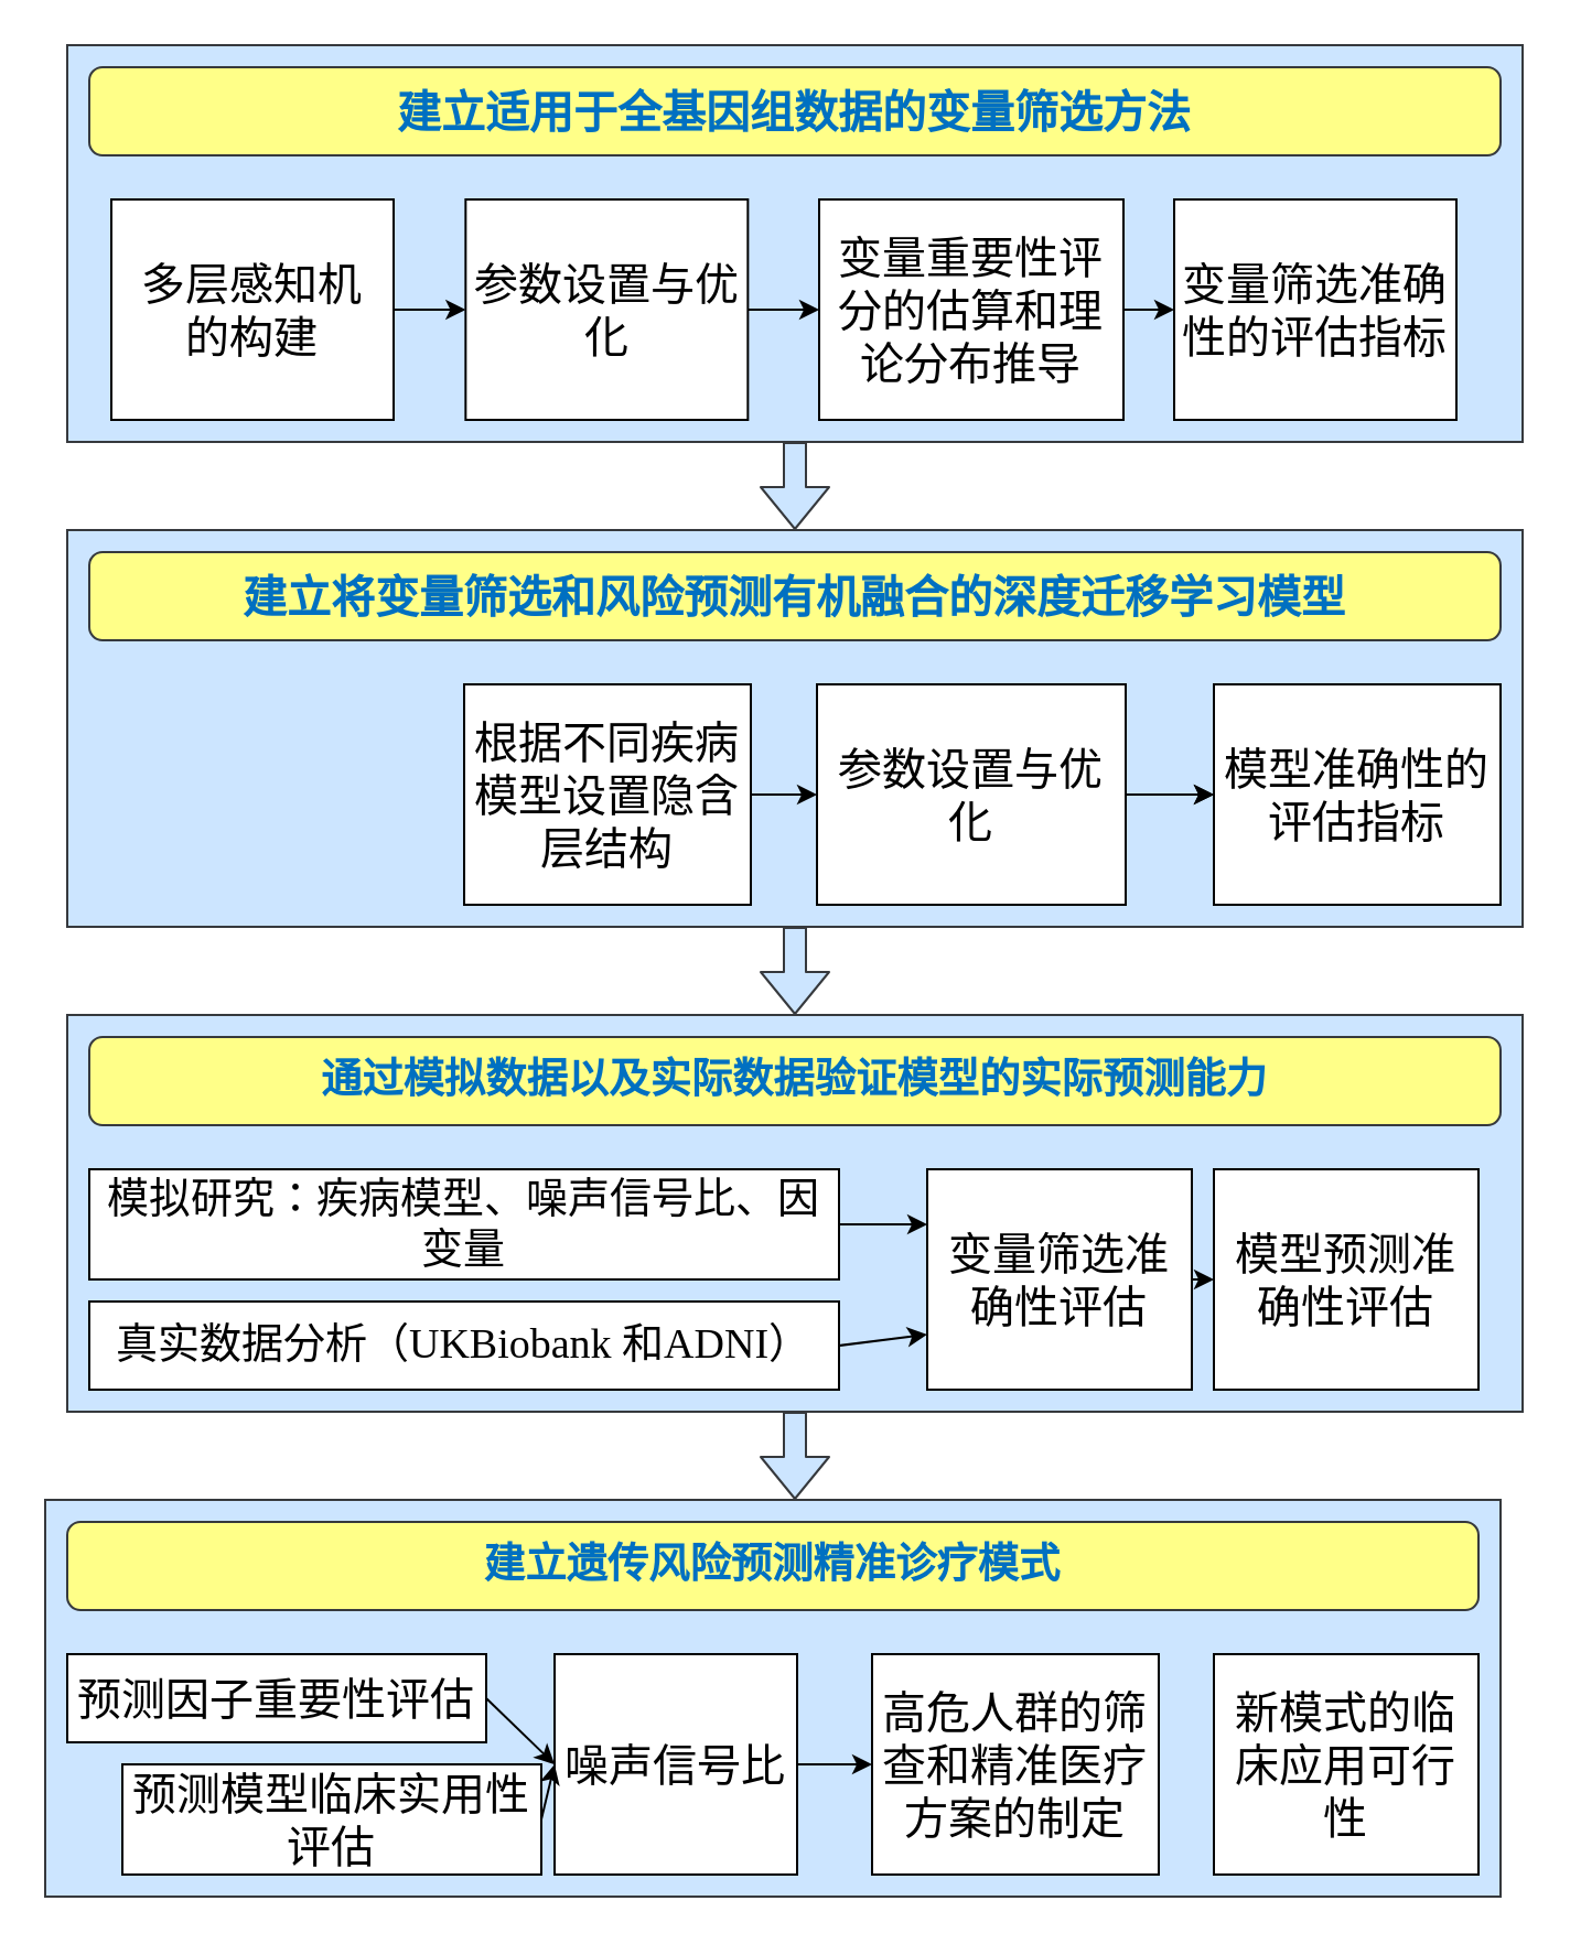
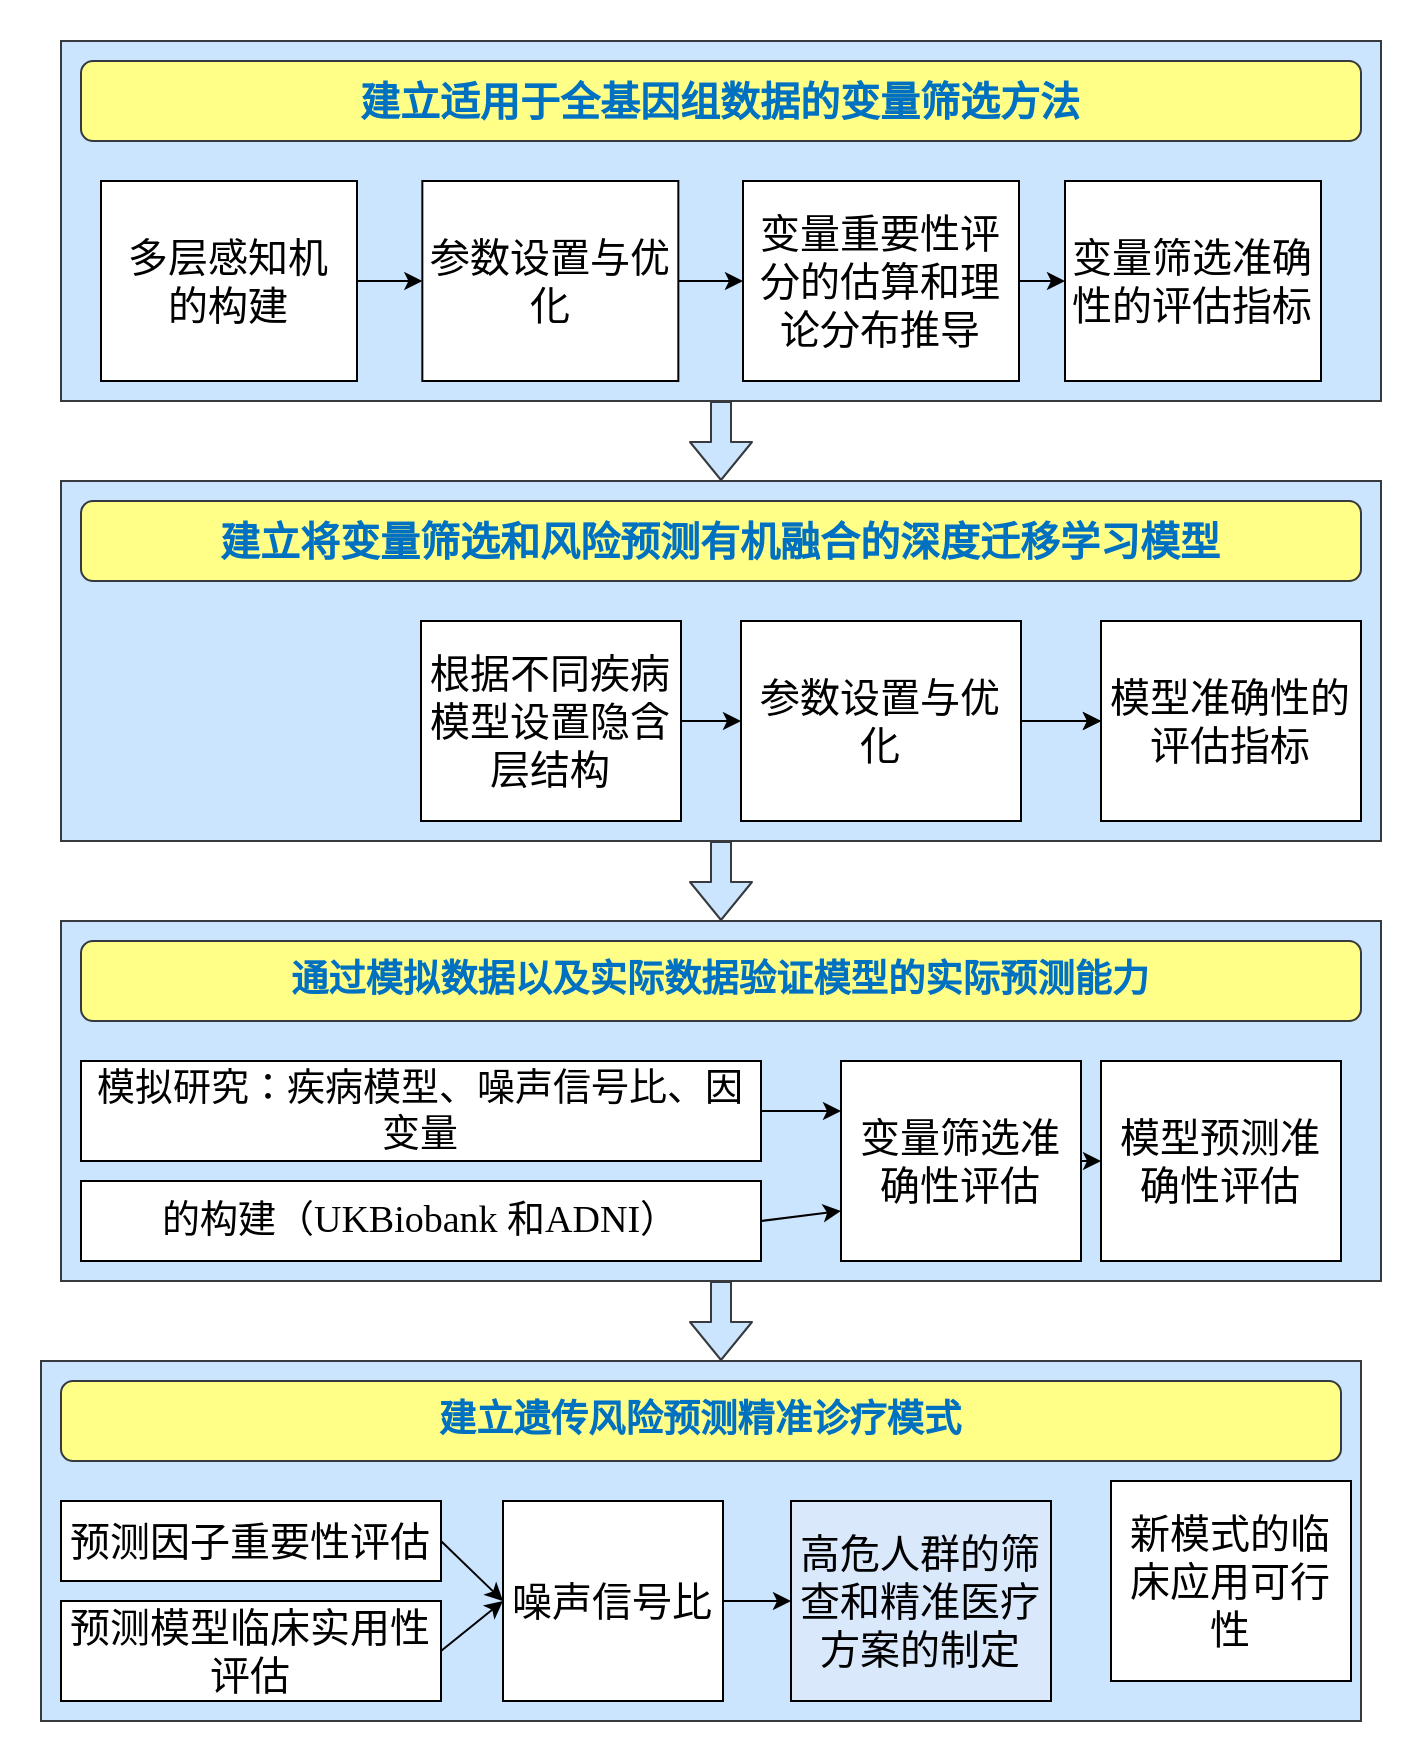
  <mxCell id="0" />
  <mxCell id="1" parent="0" />
  <mxCell id="2" value="" style="group" parent="1" vertex="1" connectable="0"><mxGeometry x="30" y="20" width="660" height="180" as="geometry" /></mxCell>
  <mxCell id="3" value="" style="rounded=0;whiteSpace=wrap;html=1;fillColor=#cce5ff;strokeColor=#36393d;" parent="2" vertex="1"><mxGeometry width="660" height="180" as="geometry" /></mxCell>
  <mxCell id="4" value="&lt;font style=&quot;font-size: 20px&quot;&gt;&lt;b&gt;&lt;span style=&quot;font-family: &amp;#34;kaiti&amp;#34; ; color: rgb(0 , 112 , 193)&quot; lang=&quot;ZH-CN&quot;&gt;建立适用于全基因组数据的变量筛选方法&lt;/span&gt;&lt;/b&gt;&lt;/font&gt;" style="rounded=1;whiteSpace=wrap;html=1;fillColor=#ffff88;strokeColor=#36393d;" parent="2" vertex="1"><mxGeometry x="10" y="10" width="640" height="40" as="geometry" /></mxCell>
  <mxCell id="5" value="&lt;div style=&quot;font-size: 20px&quot;&gt;&lt;font style=&quot;font-size: 20px&quot;&gt;多层感知机&lt;/font&gt;&lt;/div&gt;&lt;div style=&quot;font-size: 20px&quot;&gt;&lt;font style=&quot;font-size: 20px&quot;&gt;的构建&lt;/font&gt;&lt;/div&gt;" style="rounded=0;whiteSpace=wrap;html=1;" parent="2" vertex="1"><mxGeometry x="20" y="70" width="128" height="100" as="geometry" /></mxCell>
  <mxCell id="6" value="&lt;font style=&quot;font-size: 20px&quot;&gt;参数设置与优化&lt;/font&gt;" style="whiteSpace=wrap;html=1;rounded=0;" parent="2" vertex="1"><mxGeometry x="180.667" y="70" width="128" height="100" as="geometry" /></mxCell>
  <mxCell id="7" value="" style="edgeStyle=orthogonalEdgeStyle;rounded=0;orthogonalLoop=1;jettySize=auto;html=1;" parent="2" source="5" target="6" edge="1"><mxGeometry x="10" y="70" as="geometry" /></mxCell>
  <mxCell id="8" value="&lt;font style=&quot;font-size: 20px&quot;&gt;变量重要性评分的估算和理论分布推导&lt;/font&gt;" style="whiteSpace=wrap;html=1;rounded=0;" parent="2" vertex="1"><mxGeometry x="341" y="70" width="138" height="100" as="geometry" /></mxCell>
  <mxCell id="9" value="" style="edgeStyle=orthogonalEdgeStyle;rounded=0;orthogonalLoop=1;jettySize=auto;html=1;" parent="2" source="6" target="8" edge="1"><mxGeometry x="10" y="70" as="geometry" /></mxCell>
  <mxCell id="10" value="&lt;font style=&quot;font-size: 20px&quot;&gt;变量筛选准确性的评估指标&lt;/font&gt;" style="rounded=0;whiteSpace=wrap;html=1;" parent="2" vertex="1"><mxGeometry x="502" y="70" width="128" height="100" as="geometry" /></mxCell>
  <mxCell id="11" value="" style="edgeStyle=orthogonalEdgeStyle;rounded=0;orthogonalLoop=1;jettySize=auto;html=1;" parent="2" source="8" target="10" edge="1"><mxGeometry x="10" y="70" as="geometry" /></mxCell>
  <mxCell id="12" value="" style="group" parent="1" vertex="1" connectable="0"><mxGeometry x="30" y="240" width="660" height="180" as="geometry" /></mxCell>
  <mxCell id="13" value="" style="rounded=0;whiteSpace=wrap;html=1;fillColor=#cce5ff;strokeColor=#36393d;" parent="12" vertex="1"><mxGeometry width="660" height="180" as="geometry" /></mxCell>
  <mxCell id="14" value="&lt;font style=&quot;font-size: 20px&quot;&gt;&lt;b&gt;&lt;span style=&quot;font-family: &amp;#34;kaiti&amp;#34; ; color: rgb(0 , 112 , 193)&quot; lang=&quot;ZH-CN&quot;&gt;建立将变量筛选和风险预测有机融合的深度迁移学习模型&lt;/span&gt;&lt;/b&gt;&lt;/font&gt;" style="rounded=1;whiteSpace=wrap;html=1;fillColor=#ffff88;strokeColor=#36393d;" parent="12" vertex="1"><mxGeometry x="10" y="10" width="640" height="40" as="geometry" /></mxCell>
  <mxCell id="15" style="edgeStyle=orthogonalEdgeStyle;rounded=0;orthogonalLoop=1;jettySize=auto;html=1;exitX=0.5;exitY=1;exitDx=0;exitDy=0;" parent="12" source="14" target="14" edge="1"><mxGeometry relative="1" as="geometry" /></mxCell>
  <mxCell id="16" value="&lt;font style=&quot;font-size: 20px&quot;&gt;参数设置与优化&lt;/font&gt;" style="rounded=0;whiteSpace=wrap;html=1;" parent="12" vertex="1"><mxGeometry x="340" y="70" width="140" height="100" as="geometry" /></mxCell>
  <mxCell id="17" value="&lt;font style=&quot;font-size: 20px&quot;&gt;模型准确性的评估指标&lt;/font&gt;" style="rounded=0;whiteSpace=wrap;html=1;" parent="12" vertex="1"><mxGeometry x="520" y="70" width="130" height="100" as="geometry" /></mxCell>
  <mxCell id="18" value="" style="edgeStyle=orthogonalEdgeStyle;rounded=0;orthogonalLoop=1;jettySize=auto;html=1;" parent="12" source="16" target="17" edge="1"><mxGeometry relative="1" as="geometry" /></mxCell>
  <mxCell id="19" value="" style="edgeStyle=orthogonalEdgeStyle;rounded=0;orthogonalLoop=1;jettySize=auto;html=1;" parent="12" source="16" target="17" edge="1"><mxGeometry x="50" y="70" as="geometry" /></mxCell>
  <mxCell id="20" value="" style="edgeStyle=orthogonalEdgeStyle;rounded=0;orthogonalLoop=1;jettySize=auto;html=1;" parent="12" source="21" target="16" edge="1"><mxGeometry x="50" y="70" as="geometry" /></mxCell>
  <mxCell id="21" value="&lt;font style=&quot;font-size: 20px&quot;&gt;根据不同疾病模型设置隐含层结构&lt;/font&gt;" style="rounded=0;whiteSpace=wrap;html=1;" parent="12" vertex="1"><mxGeometry x="180" y="70" width="130" height="100" as="geometry" /></mxCell>
  <mxCell id="22" value="" style="shape=flexArrow;endArrow=classic;html=1;exitX=0.5;exitY=1;exitDx=0;exitDy=0;entryX=0.5;entryY=0;entryDx=0;entryDy=0;fillColor=#cce5ff;strokeColor=#36393d;" parent="1" source="3" target="13" edge="1"><mxGeometry width="50" height="50" relative="1" as="geometry"><mxPoint x="350" y="400" as="sourcePoint" /><mxPoint x="400" y="350" as="targetPoint" /></mxGeometry></mxCell>
  <mxCell id="23" value="" style="group" parent="1" vertex="1" connectable="0"><mxGeometry x="30" y="460" width="660" height="180" as="geometry" /></mxCell>
  <mxCell id="24" value="" style="rounded=0;whiteSpace=wrap;html=1;fillColor=#cce5ff;strokeColor=#36393d;" parent="23" vertex="1"><mxGeometry width="660" height="180" as="geometry" /></mxCell>
  <mxCell id="25" value="&lt;b&gt;&lt;span style=&quot;font-size: 14.0pt ; font-family: &amp;#34;kaiti&amp;#34; ; color: #0070c1&quot; lang=&quot;ZH-CN&quot;&gt;通过模拟数据以及实际数据验证模型的实际预测能力&lt;/span&gt;&lt;span style=&quot;font-size: 14.0pt ; font-family: &amp;#34;times new roman&amp;#34; ; color: #0070c1&quot;&gt;&lt;/span&gt;&lt;/b&gt;" style="rounded=1;whiteSpace=wrap;html=1;fillColor=#ffff88;strokeColor=#36393d;" parent="23" vertex="1"><mxGeometry x="10" y="10" width="640" height="40" as="geometry" /></mxCell>
  <mxCell id="26" value="&lt;div style=&quot;font-size: 19px&quot;&gt;模拟研究：疾病模型、噪声信号比、因变量&lt;/div&gt;" style="rounded=0;whiteSpace=wrap;html=1;" parent="23" vertex="1"><mxGeometry x="10" y="70" width="340" height="50" as="geometry" /></mxCell>
  <mxCell id="27" value="&lt;font style=&quot;font-size: 20px&quot;&gt;变量筛选准确性评估&lt;/font&gt;" style="rounded=0;whiteSpace=wrap;html=1;" parent="23" vertex="1"><mxGeometry x="390" y="70" width="120" height="100" as="geometry" /></mxCell>
  <mxCell id="28" value="&lt;font style=&quot;font-size: 20px&quot;&gt;模型预测准确性评估&lt;/font&gt;" style="rounded=0;whiteSpace=wrap;html=1;" parent="23" vertex="1"><mxGeometry x="520" y="70" width="120" height="100" as="geometry" /></mxCell>
- <mxCell id="29" value="&lt;div style=&quot;font-size: 19px&quot;&gt;&lt;font style=&quot;font-size: 19px&quot; face=&quot;Times New Roman&quot;&gt;真实数据分析&lt;/font&gt;&lt;font style=&quot;font-size: 19px&quot; face=&quot;Times New Roman&quot;&gt;（UKBiobank 和ADNI）&lt;/font&gt;&lt;/div&gt;" style="rounded=0;whiteSpace=wrap;html=1;" parent="23" vertex="1"><mxGeometry x="10" y="130" width="340" height="40" as="geometry" /></mxCell>
+ <mxCell id="29" value="&lt;div style=&quot;font-size: 19px&quot;&gt;&lt;font style=&quot;font-size: 19px&quot; face=&quot;Times New Roman&quot;&gt;的构建&lt;/font&gt;&lt;font style=&quot;font-size: 19px&quot; face=&quot;Times New Roman&quot;&gt;（UKBiobank 和ADNI）&lt;/font&gt;&lt;/div&gt;" style="rounded=0;whiteSpace=wrap;html=1;" parent="23" vertex="1"><mxGeometry x="10" y="130" width="340" height="40" as="geometry" /></mxCell>
  <mxCell id="30" value="" style="endArrow=classic;html=1;exitX=1;exitY=0.5;exitDx=0;exitDy=0;entryX=0;entryY=0.25;entryDx=0;entryDy=0;" parent="23" source="26" target="27" edge="1"><mxGeometry width="50" height="50" relative="1" as="geometry"><mxPoint x="300" y="-10" as="sourcePoint" /><mxPoint x="350" y="-60" as="targetPoint" /></mxGeometry></mxCell>
  <mxCell id="31" value="" style="endArrow=classic;html=1;exitX=1;exitY=0.5;exitDx=0;exitDy=0;entryX=0;entryY=0.75;entryDx=0;entryDy=0;" parent="23" source="29" target="27" edge="1"><mxGeometry width="50" height="50" relative="1" as="geometry"><mxPoint x="300" y="-10" as="sourcePoint" /><mxPoint x="350" y="-60" as="targetPoint" /></mxGeometry></mxCell>
  <mxCell id="32" value="" style="endArrow=classic;html=1;exitX=1;exitY=0.5;exitDx=0;exitDy=0;entryX=0;entryY=0.5;entryDx=0;entryDy=0;" parent="23" source="27" target="28" edge="1"><mxGeometry width="50" height="50" relative="1" as="geometry"><mxPoint x="300" y="-10" as="sourcePoint" /><mxPoint x="350" y="-60" as="targetPoint" /></mxGeometry></mxCell>
  <mxCell id="33" value="" style="shape=flexArrow;endArrow=classic;html=1;exitX=0.5;exitY=1;exitDx=0;exitDy=0;entryX=0.5;entryY=0;entryDx=0;entryDy=0;fillColor=#cce5ff;strokeColor=#36393d;" parent="1" edge="1"><mxGeometry width="50" height="50" relative="1" as="geometry"><mxPoint x="360" y="420" as="sourcePoint" /><mxPoint x="360" y="460" as="targetPoint" /></mxGeometry></mxCell>
  <mxCell id="34" value="" style="group" parent="1" vertex="1" connectable="0"><mxGeometry x="20" y="680" width="660" height="180" as="geometry" /></mxCell>
  <mxCell id="35" value="" style="rounded=0;whiteSpace=wrap;html=1;fillColor=#cce5ff;strokeColor=#36393d;" parent="34" vertex="1"><mxGeometry width="660" height="180" as="geometry" /></mxCell>
  <mxCell id="36" value="&lt;b&gt;&lt;span style=&quot;font-size: 14.0pt ; font-family: &amp;#34;kaiti&amp;#34; ; color: #0070c1&quot; lang=&quot;ZH-CN&quot;&gt;建立遗传风险预测精准诊疗模式&lt;/span&gt;&lt;/b&gt;" style="rounded=1;whiteSpace=wrap;html=1;fillColor=#ffff88;strokeColor=#36393d;" parent="34" vertex="1"><mxGeometry x="10" y="10" width="640" height="40" as="geometry" /></mxCell>
  <mxCell id="37" value="&lt;font style=&quot;font-size: 20px&quot;&gt;预测因子重要性评估&lt;/font&gt;" style="rounded=0;whiteSpace=wrap;html=1;" parent="34" vertex="1"><mxGeometry x="10" y="70" width="190" height="40" as="geometry" /></mxCell>
- <mxCell id="38" value="&lt;font style=&quot;font-size: 20px&quot;&gt;预测模型临床实用性评估&lt;/font&gt;" style="rounded=0;whiteSpace=wrap;html=1;" parent="34" vertex="1"><mxGeometry x="35" y="120" width="190" height="50" as="geometry" /></mxCell>
+ <mxCell id="38" value="&lt;font style=&quot;font-size: 20px&quot;&gt;预测模型临床实用性评估&lt;/font&gt;" style="rounded=0;whiteSpace=wrap;html=1;" parent="34" vertex="1"><mxGeometry x="10" y="120" width="190" height="50" as="geometry" /></mxCell>
  <mxCell id="39" value="&lt;font style=&quot;font-size: 20px&quot;&gt;噪声信号比&lt;/font&gt;" style="rounded=0;whiteSpace=wrap;html=1;" parent="34" vertex="1"><mxGeometry x="231" y="70" width="110" height="100" as="geometry" /></mxCell>
- <mxCell id="40" value="&lt;font style=&quot;font-size: 20px&quot;&gt;高危人群的筛查和精准医疗方案的制定&lt;/font&gt;" style="whiteSpace=wrap;html=1;rounded=0;" parent="34" vertex="1"><mxGeometry x="375" y="70" width="130" height="100" as="geometry" /></mxCell>
- <mxCell id="41" value="&lt;font style=&quot;font-size: 20px&quot;&gt;新模式的临床应用可行性&lt;/font&gt;" style="whiteSpace=wrap;html=1;rounded=0;" parent="34" vertex="1"><mxGeometry x="530" y="70" width="120" height="100" as="geometry" /></mxCell>
+ <mxCell id="40" value="&lt;font style=&quot;font-size: 20px&quot;&gt;高危人群的筛查和精准医疗方案的制定&lt;/font&gt;" style="whiteSpace=wrap;html=1;rounded=0;fillColor=#dae8fc;" parent="34" vertex="1"><mxGeometry x="375" y="70" width="130" height="100" as="geometry" /></mxCell>
+ <mxCell id="41" value="&lt;font style=&quot;font-size: 20px&quot;&gt;新模式的临床应用可行性&lt;/font&gt;" style="whiteSpace=wrap;html=1;rounded=0;" parent="34" vertex="1"><mxGeometry x="535" y="60" width="120" height="100" as="geometry" /></mxCell>
  <mxCell id="42" value="" style="endArrow=classic;html=1;exitX=1;exitY=0.5;exitDx=0;exitDy=0;entryX=0;entryY=0.5;entryDx=0;entryDy=0;" parent="34" source="37" target="39" edge="1"><mxGeometry width="50" height="50" relative="1" as="geometry"><mxPoint x="310" y="220" as="sourcePoint" /><mxPoint x="360" y="170" as="targetPoint" /></mxGeometry></mxCell>
  <mxCell id="43" value="" style="endArrow=classic;html=1;exitX=1;exitY=0.5;exitDx=0;exitDy=0;entryX=0;entryY=0.5;entryDx=0;entryDy=0;" parent="34" source="38" target="39" edge="1"><mxGeometry width="50" height="50" relative="1" as="geometry"><mxPoint x="310" y="220" as="sourcePoint" /><mxPoint x="360" y="170" as="targetPoint" /></mxGeometry></mxCell>
  <mxCell id="44" value="" style="endArrow=classic;html=1;exitX=1;exitY=0.5;exitDx=0;exitDy=0;entryX=0;entryY=0.5;entryDx=0;entryDy=0;" parent="34" source="39" target="40" edge="1"><mxGeometry width="50" height="50" relative="1" as="geometry"><mxPoint x="310" y="220" as="sourcePoint" /><mxPoint x="360" y="170" as="targetPoint" /></mxGeometry></mxCell>
  <mxCell id="45" value="" style="shape=flexArrow;endArrow=classic;html=1;exitX=0.5;exitY=1;exitDx=0;exitDy=0;entryX=0.5;entryY=0;entryDx=0;entryDy=0;fillColor=#cce5ff;strokeColor=#36393d;" parent="1" edge="1"><mxGeometry width="50" height="50" relative="1" as="geometry"><mxPoint x="360" y="640" as="sourcePoint" /><mxPoint x="360" y="680" as="targetPoint" /></mxGeometry></mxCell>
